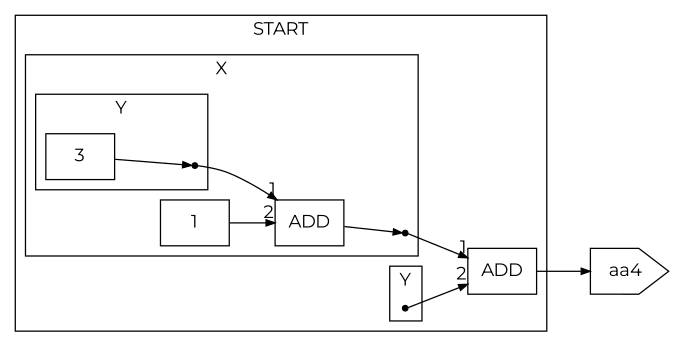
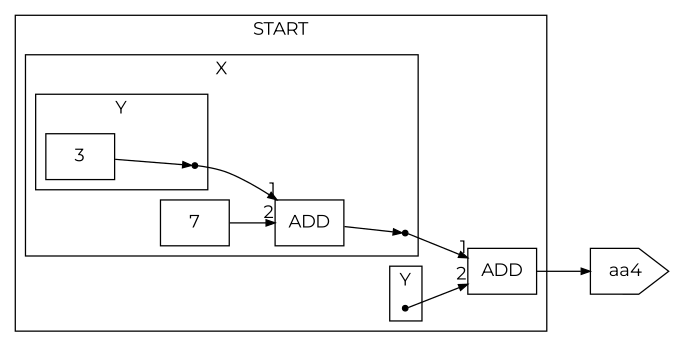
  digraph {
    rankdir=LR
    fontname=Montserrat
    node [shape=box fontname=Montserrat]
    edge [arrowsize=0.7 arrowtail=none fontname=Montserrat]
    aa4 [height=0.50 orientation=270 shape=house width=0.75]
    aa2 [height=0.06 shape=point width=0.06]
-   n3 [height=0.50 label=1 width=0.75]
+   n3 [height=0.50 label=7 width=0.75]
    aa3 [height=0.06 shape=point width=0.06]
    n5 [height=0.50 label=3 width=0.75]
    n6 [height=0.50 label=ADD width=0.75]
    aa6 [height=0.06 shape=point width=0.06]
    n8 [height=0.50 label=ADD width=0.75]
    subgraph sub_1 {
      rank=max
      aa4
    }
    subgraph cluster_2 {
      color=hot_pink
      fontcolor=hot_pink
      label=START
      n8
      subgraph cluster_3 {
        color=hot_pink
        fontcolor=hot_pink
        label=X
        n6
        subgraph sub_4 {
          color=hot_pink
          fontcolor=hot_pink
          label=X
          rank=max
          aa2
        }
        subgraph sub_5 {
          color=hot_pink
          fontcolor=hot_pink
          label=X
          rank=min
          n3
        }
        subgraph cluster_6 {
          color=hot_pink
          fontcolor=hot_pink
          label=Y
          subgraph sub_7 {
            color=hot_pink
            fontcolor=hot_pink
            label=Y
            rank=max
            aa3
          }
          subgraph sub_8 {
            color=hot_pink
            fontcolor=hot_pink
            label=Y
            rank=min
            n5
          }
        }
      }
      subgraph cluster_9 {
        color=hot_pink
        fontcolor=hot_pink
        label=Y
        subgraph sub_10 {
          color=hot_pink
          fontcolor=hot_pink
          label=Y
          rank=max
          aa6
        }
      }
    }
    aa2 -> n8 [headlabel=1]
    n3 -> n6 [headlabel=2]
    aa3 -> n6 [headlabel=1]
    n5 -> aa3
    n6 -> aa2
    aa6 -> n8 [headlabel=2]
    n8 -> aa4
  }
